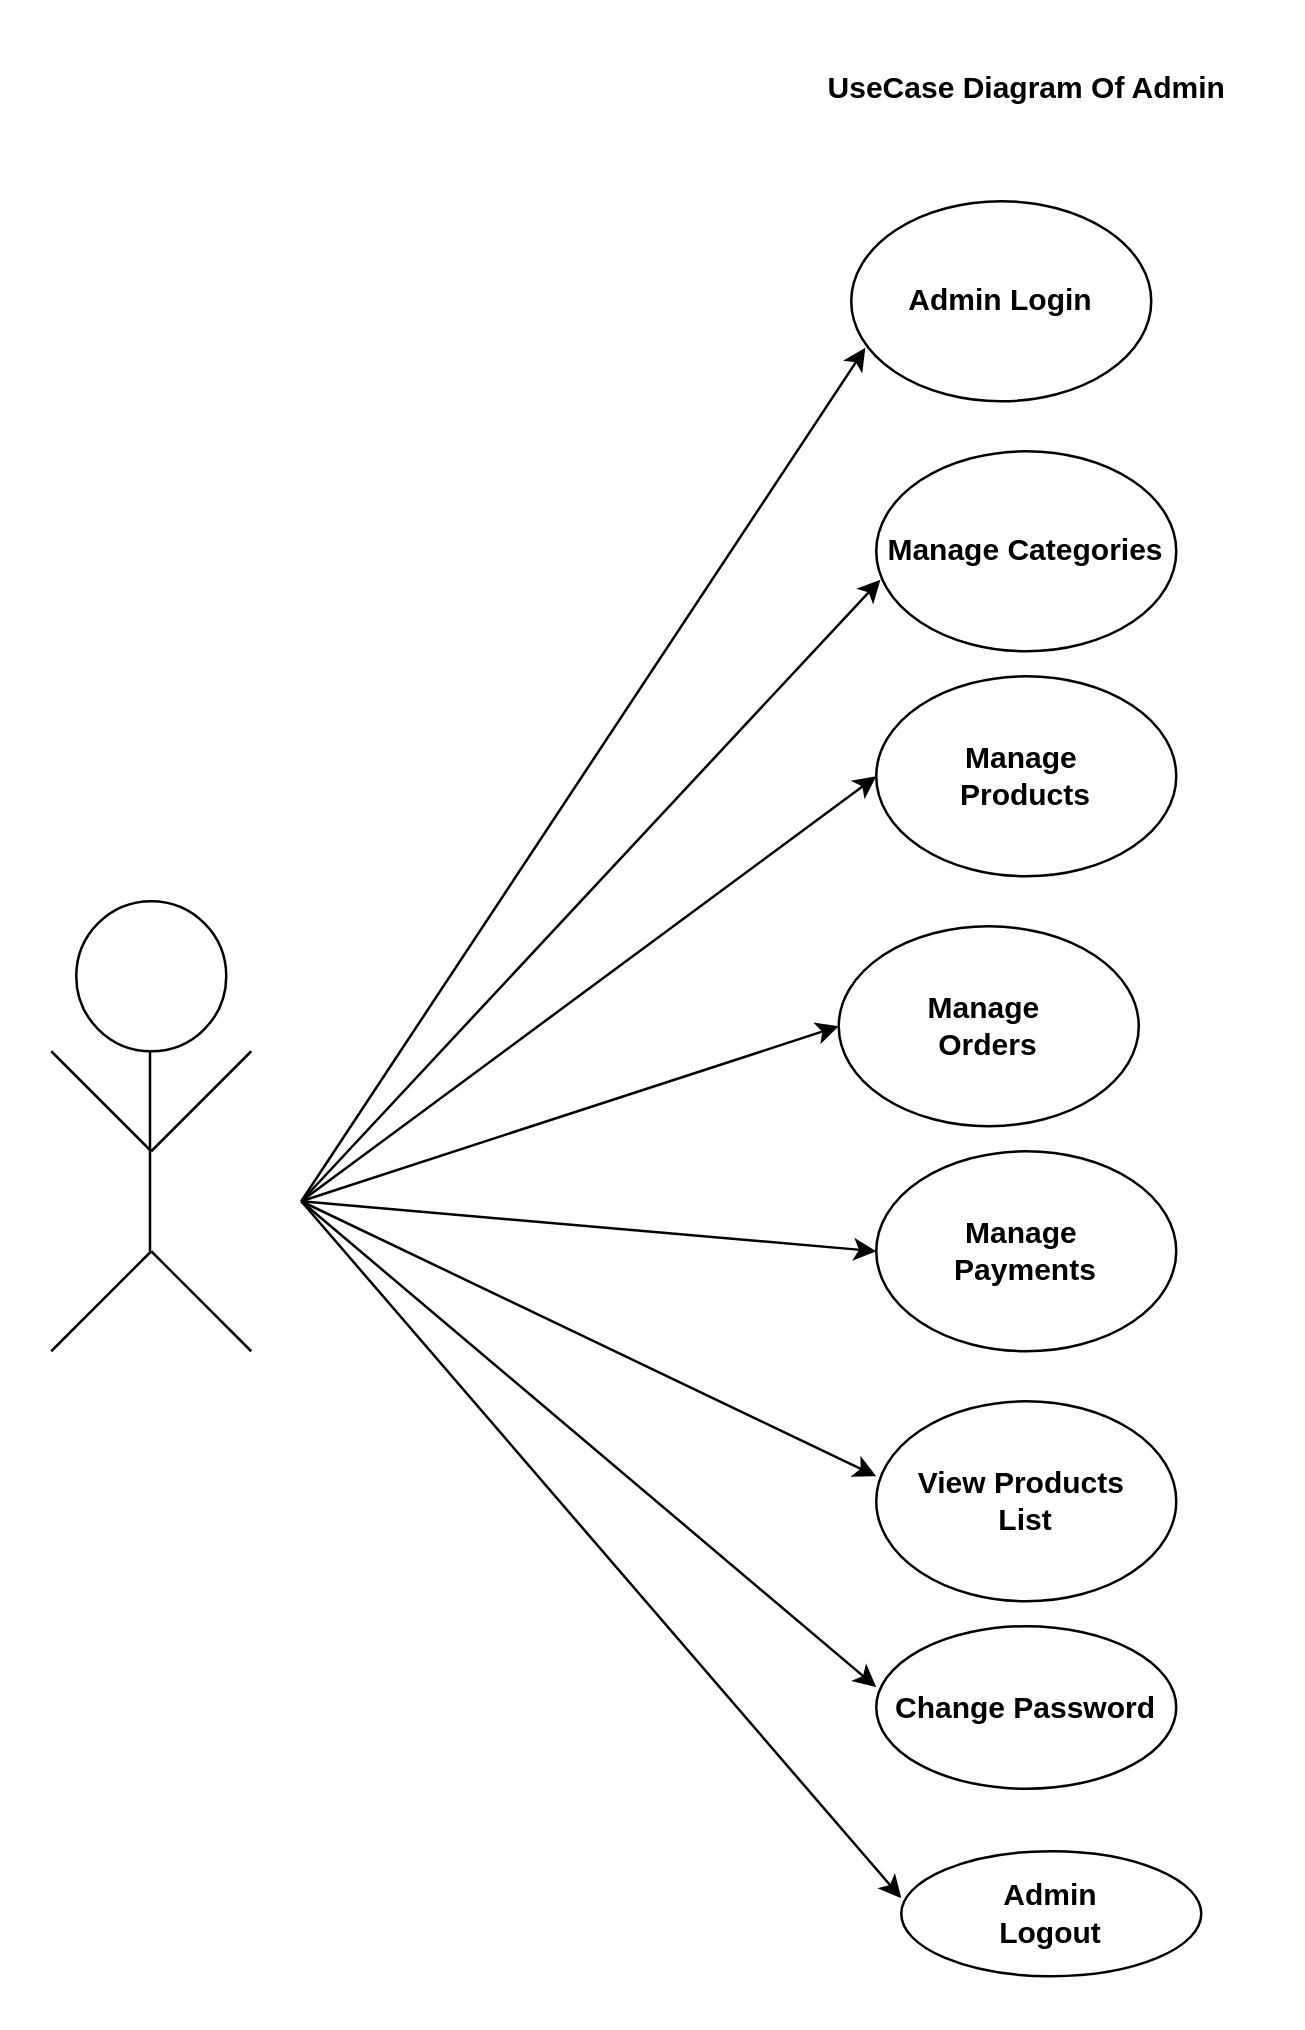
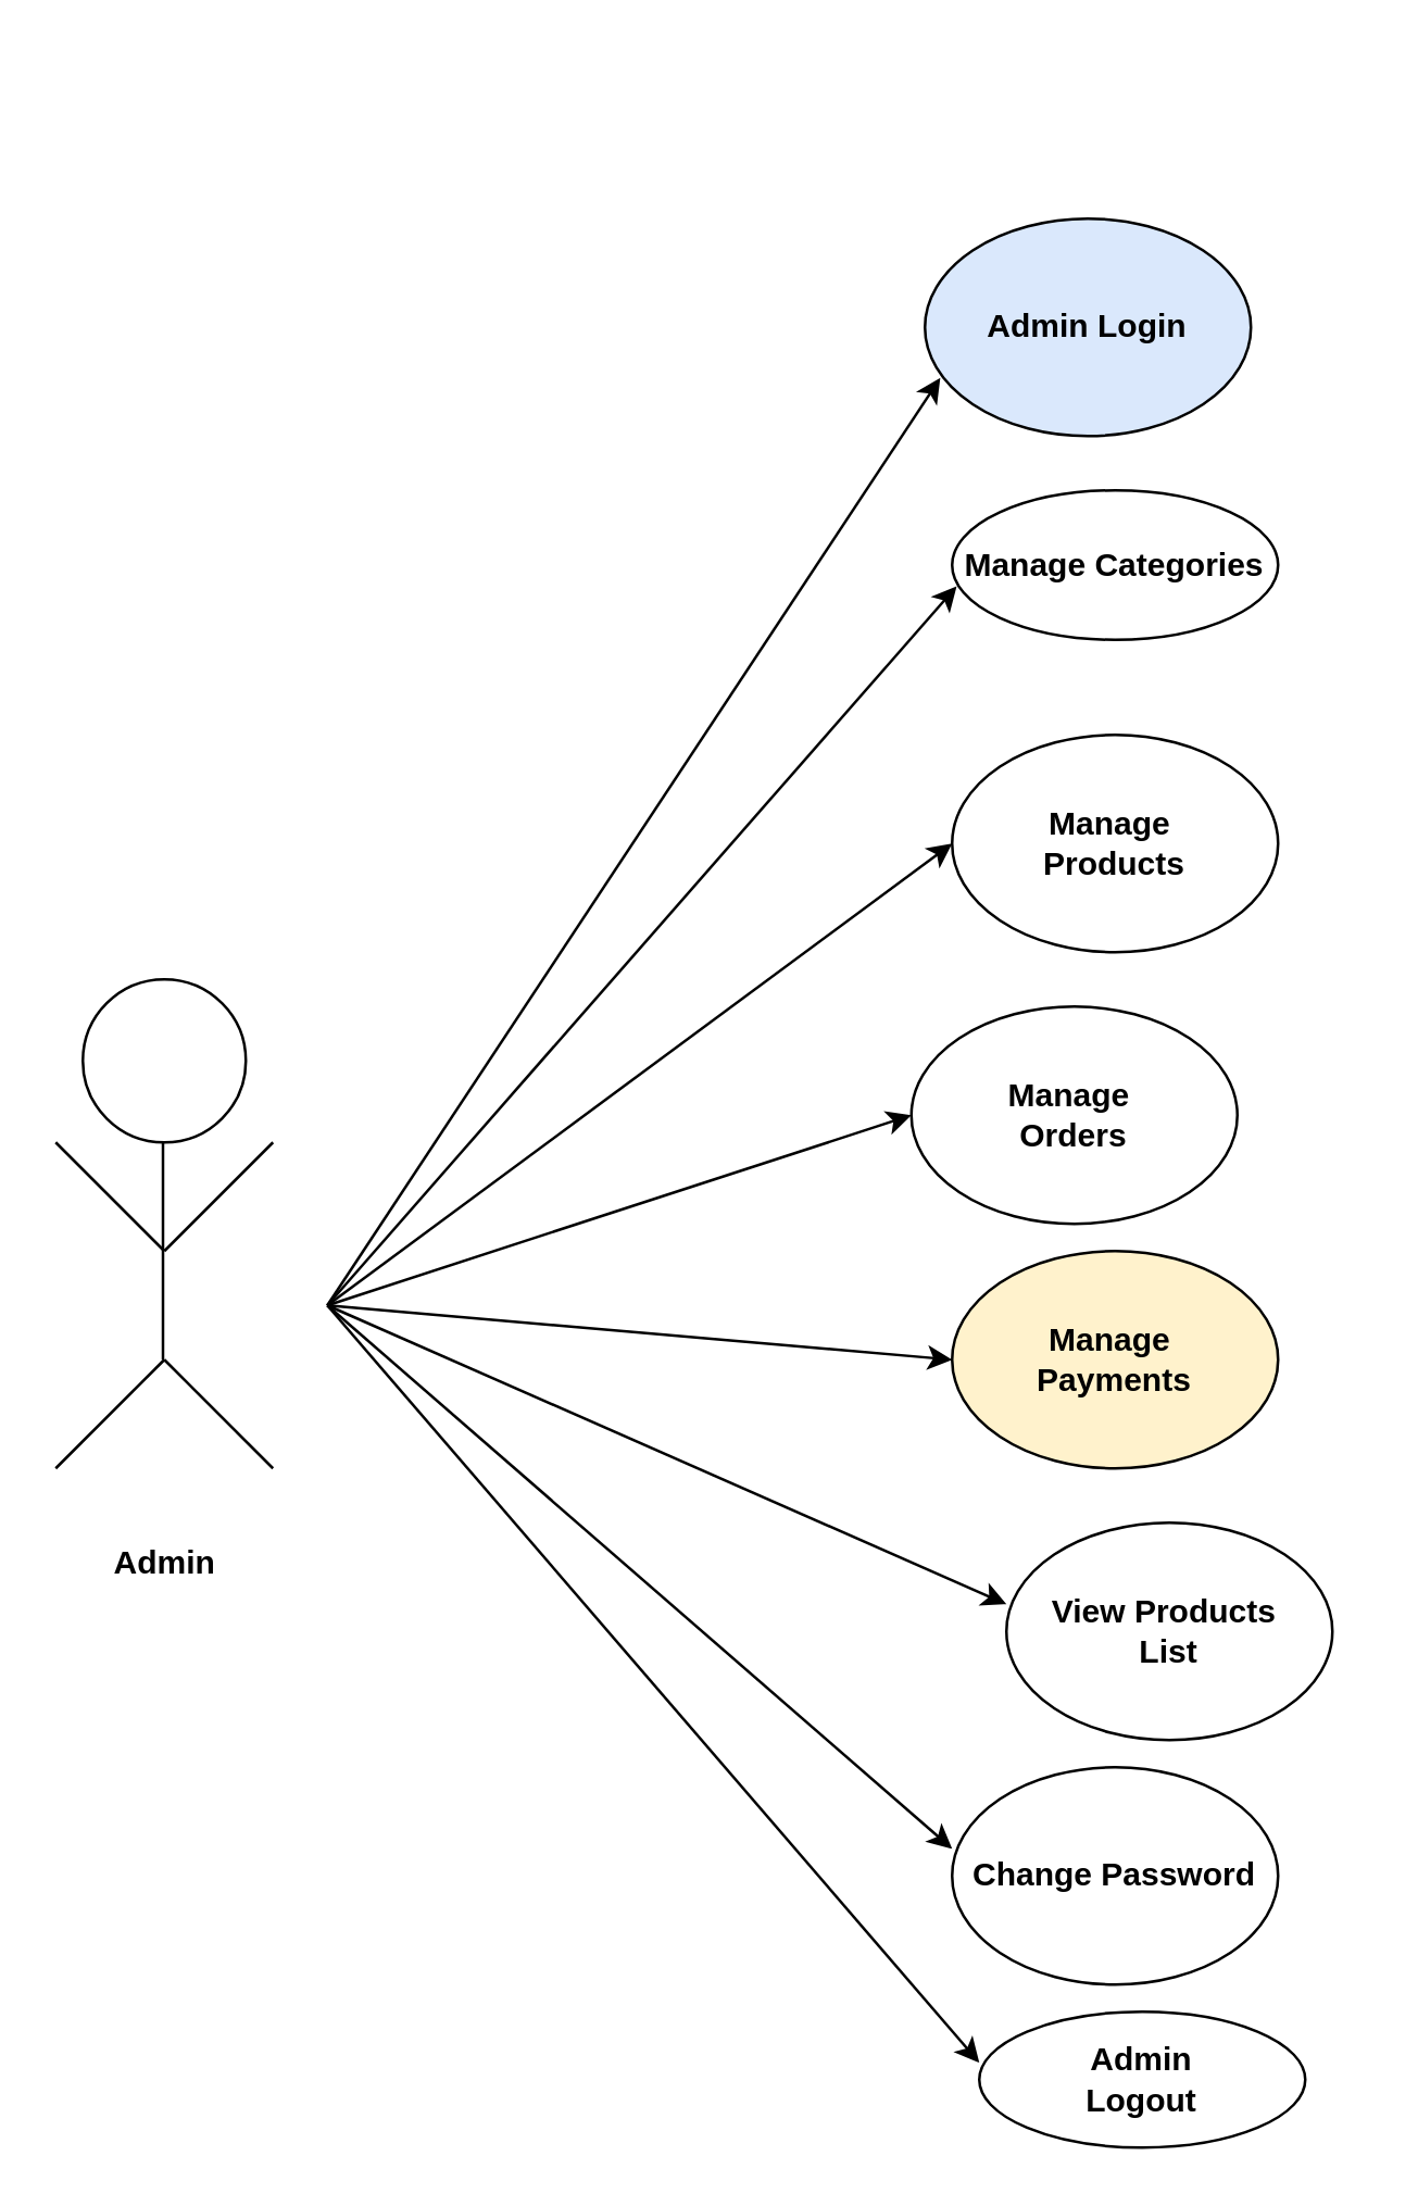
  <mxCell id="0" />
  <mxCell id="1" parent="0" />
  <mxCell id="2" value="" style="ellipse;whiteSpace=wrap;html=1;aspect=fixed;" parent="1" vertex="1"><mxGeometry x="30" y="360" width="60" height="60" as="geometry" /></mxCell>
  <mxCell id="3" value="" style="endArrow=none;html=1;rounded=0;" parent="1" edge="1"><mxGeometry width="50" height="50" relative="1" as="geometry"><mxPoint x="59.5" y="500" as="sourcePoint" /><mxPoint x="59.5" y="420" as="targetPoint" /><Array as="points" /></mxGeometry></mxCell>
  <mxCell id="4" value="" style="endArrow=none;html=1;rounded=0;" parent="1" edge="1"><mxGeometry width="50" height="50" relative="1" as="geometry"><mxPoint x="60" y="460" as="sourcePoint" /><mxPoint x="20" y="420" as="targetPoint" /></mxGeometry></mxCell>
  <mxCell id="5" value="" style="endArrow=none;html=1;rounded=0;" parent="1" edge="1"><mxGeometry width="50" height="50" relative="1" as="geometry"><mxPoint x="60" y="460" as="sourcePoint" /><mxPoint x="100" y="420" as="targetPoint" /><Array as="points"><mxPoint x="90" y="430" /></Array></mxGeometry></mxCell>
  <mxCell id="6" value="" style="endArrow=none;html=1;rounded=0;" parent="1" edge="1"><mxGeometry width="50" height="50" relative="1" as="geometry"><mxPoint x="60" y="500" as="sourcePoint" /><mxPoint x="20" y="540" as="targetPoint" /></mxGeometry></mxCell>
  <mxCell id="7" value="" style="endArrow=none;html=1;rounded=0;" parent="1" edge="1"><mxGeometry width="50" height="50" relative="1" as="geometry"><mxPoint x="60" y="500" as="sourcePoint" /><mxPoint x="100" y="540" as="targetPoint" /></mxGeometry></mxCell>
- <mxCell id="8" value="&lt;b&gt;Manage Categories&lt;/b&gt;" style="ellipse;whiteSpace=wrap;html=1;" parent="1" vertex="1"><mxGeometry x="350" y="180" width="120" height="80" as="geometry" /></mxCell>
+ <mxCell id="8" value="&lt;b&gt;Manage Categories&lt;/b&gt;" style="ellipse;whiteSpace=wrap;html=1;" parent="1" vertex="1"><mxGeometry x="350" y="180" width="120" height="55" as="geometry" /></mxCell>
  <mxCell id="9" value="&lt;b&gt;Admin&lt;/b&gt;&lt;div&gt;&lt;b&gt;Logout&lt;/b&gt;&lt;/div&gt;" style="ellipse;whiteSpace=wrap;html=1;" parent="1" vertex="1"><mxGeometry x="360" y="740" width="120" height="50" as="geometry" /></mxCell>
- <mxCell id="10" value="&lt;b&gt;Change Password&lt;/b&gt;" style="ellipse;whiteSpace=wrap;html=1;" parent="1" vertex="1"><mxGeometry x="350" y="650" width="120" height="65" as="geometry" /></mxCell>
- <mxCell id="11" value="&lt;b&gt;View Products&amp;nbsp;&lt;/b&gt;&lt;div&gt;&lt;b&gt;List&lt;/b&gt;&lt;/div&gt;" style="ellipse;whiteSpace=wrap;html=1;" parent="1" vertex="1"><mxGeometry x="350" y="560" width="120" height="80" as="geometry" /></mxCell>
- <mxCell id="12" value="&lt;b&gt;Admin Login&lt;/b&gt;" style="ellipse;whiteSpace=wrap;html=1;" parent="1" vertex="1"><mxGeometry x="340" y="80" width="120" height="80" as="geometry" /></mxCell>
- <mxCell id="13" value="&lt;b&gt;Manage&amp;nbsp;&lt;/b&gt;&lt;div&gt;&lt;b&gt;Payments&lt;/b&gt;&lt;/div&gt;" style="ellipse;whiteSpace=wrap;html=1;" parent="1" vertex="1"><mxGeometry x="350" y="460" width="120" height="80" as="geometry" /></mxCell>
+ <mxCell id="10" value="&lt;b&gt;Change Password&lt;/b&gt;" style="ellipse;whiteSpace=wrap;html=1;" parent="1" vertex="1"><mxGeometry x="350" y="650" width="120" height="80" as="geometry" /></mxCell>
+ <mxCell id="11" value="&lt;b&gt;View Products&amp;nbsp;&lt;/b&gt;&lt;div&gt;&lt;b&gt;List&lt;/b&gt;&lt;/div&gt;" style="ellipse;whiteSpace=wrap;html=1;" parent="1" vertex="1"><mxGeometry x="370" y="560" width="120" height="80" as="geometry" /></mxCell>
+ <mxCell id="12" value="&lt;b&gt;Admin Login&lt;/b&gt;" style="ellipse;whiteSpace=wrap;html=1;fillColor=#dae8fc;" parent="1" vertex="1"><mxGeometry x="340" y="80" width="120" height="80" as="geometry" /></mxCell>
+ <mxCell id="13" value="&lt;b&gt;Manage&amp;nbsp;&lt;/b&gt;&lt;div&gt;&lt;b&gt;Payments&lt;/b&gt;&lt;/div&gt;" style="ellipse;whiteSpace=wrap;html=1;fillColor=#fff2cc;" parent="1" vertex="1"><mxGeometry x="350" y="460" width="120" height="80" as="geometry" /></mxCell>
  <mxCell id="14" value="&lt;b&gt;Manage&amp;nbsp;&lt;/b&gt;&lt;div&gt;&lt;b&gt;Orders&lt;/b&gt;&lt;/div&gt;" style="ellipse;whiteSpace=wrap;html=1;" parent="1" vertex="1"><mxGeometry x="335" y="370" width="120" height="80" as="geometry" /></mxCell>
  <mxCell id="15" value="&lt;b&gt;Manage&amp;nbsp;&lt;/b&gt;&lt;div&gt;&lt;b&gt;Products&lt;/b&gt;&lt;/div&gt;" style="ellipse;whiteSpace=wrap;html=1;" parent="1" vertex="1"><mxGeometry x="350" y="270" width="120" height="80" as="geometry" /></mxCell>
  <mxCell id="16" value="" style="endArrow=classic;html=1;rounded=0;entryX=0.047;entryY=0.733;entryDx=0;entryDy=0;entryPerimeter=0;" parent="1" target="12" edge="1"><mxGeometry width="50" height="50" relative="1" as="geometry"><mxPoint x="120" y="480" as="sourcePoint" /><mxPoint x="270" y="260" as="targetPoint" /></mxGeometry></mxCell>
  <mxCell id="17" value="" style="endArrow=classic;html=1;rounded=0;entryX=0.014;entryY=0.642;entryDx=0;entryDy=0;entryPerimeter=0;" parent="1" target="8" edge="1"><mxGeometry width="50" height="50" relative="1" as="geometry"><mxPoint x="120" y="480" as="sourcePoint" /><mxPoint x="270" y="260" as="targetPoint" /></mxGeometry></mxCell>
  <mxCell id="18" value="" style="endArrow=classic;html=1;rounded=0;entryX=0;entryY=0.5;entryDx=0;entryDy=0;" parent="1" target="15" edge="1"><mxGeometry width="50" height="50" relative="1" as="geometry"><mxPoint x="120" y="480" as="sourcePoint" /><mxPoint x="270" y="250" as="targetPoint" /></mxGeometry></mxCell>
  <mxCell id="19" value="" style="endArrow=classic;html=1;rounded=0;entryX=0;entryY=0.375;entryDx=0;entryDy=0;entryPerimeter=0;" parent="1" target="10" edge="1"><mxGeometry width="50" height="50" relative="1" as="geometry"><mxPoint x="120" y="480" as="sourcePoint" /><mxPoint x="340" y="660" as="targetPoint" /></mxGeometry></mxCell>
  <mxCell id="20" value="" style="endArrow=classic;html=1;rounded=0;entryX=0;entryY=0.375;entryDx=0;entryDy=0;entryPerimeter=0;" parent="1" target="11" edge="1"><mxGeometry width="50" height="50" relative="1" as="geometry"><mxPoint x="120" y="480" as="sourcePoint" /><mxPoint x="330" y="580" as="targetPoint" /></mxGeometry></mxCell>
  <mxCell id="21" value="" style="endArrow=classic;html=1;rounded=0;entryX=0;entryY=0.5;entryDx=0;entryDy=0;" parent="1" target="14" edge="1"><mxGeometry width="50" height="50" relative="1" as="geometry"><mxPoint x="120" y="480" as="sourcePoint" /><mxPoint x="330" y="460" as="targetPoint" /></mxGeometry></mxCell>
  <mxCell id="22" value="" style="endArrow=classic;html=1;rounded=0;" parent="1" edge="1"><mxGeometry width="50" height="50" relative="1" as="geometry"><mxPoint x="120" y="480" as="sourcePoint" /><mxPoint x="350" y="500" as="targetPoint" /></mxGeometry></mxCell>
  <mxCell id="23" value="" style="endArrow=classic;html=1;rounded=0;entryX=0;entryY=0.375;entryDx=0;entryDy=0;entryPerimeter=0;" parent="1" target="9" edge="1"><mxGeometry width="50" height="50" relative="1" as="geometry"><mxPoint x="120" y="480" as="sourcePoint" /><mxPoint x="280" y="710" as="targetPoint" /></mxGeometry></mxCell>
- <mxCell id="25" value="&lt;b&gt;UseCase Diagram Of Admin&lt;/b&gt;" style="text;html=1;align=center;verticalAlign=middle;resizable=0;points=[];autosize=1;strokeColor=none;fillColor=none;" parent="1" vertex="1"><mxGeometry x="320" y="20" width="180" height="30" as="geometry" /></mxCell>
+ <mxCell id="24" value="&lt;b&gt;Admin&lt;/b&gt;" style="text;html=1;align=center;verticalAlign=middle;resizable=0;points=[];autosize=1;strokeColor=none;fillColor=none;" parent="1" vertex="1"><mxGeometry x="30" y="560" width="60" height="30" as="geometry" /></mxCell>
